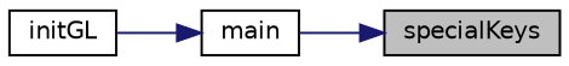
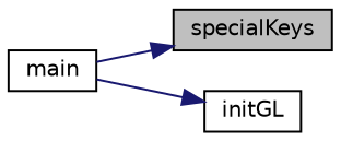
  digraph {
    rankdir=RL
    node [color=black fillcolor=white fontname=Helvetica fontsize=10 shape=record style=filled]
    edge [color=midnightblue dir=back fontname=Helvetica fontsize=10 labelfontname=Helvetica labelfontsize=10 style=solid]
    n1 [fillcolor=grey75 fontcolor=black height=0.2 label=specialKeys width=0.4]
    n2 [height=0.2 label=main width=0.4]
    n3 [height=0.2 label=initGL width=0.4]
    n1 -> n2
-   n2 -> n3
+   n3 -> n2
  }
